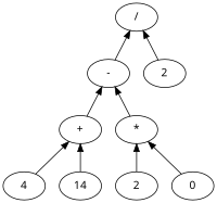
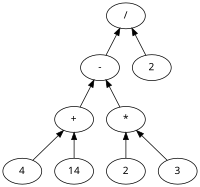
  digraph {
    rankdir=BT
    fontname="Noto Sans"
    node [fontname="Noto Sans"]
    edge [fontname="Noto Sans"]
    n1 [label=4]
    n2 [label="+"]
    n3 [label=14]
    n4 [label="-"]
    n5 [label=2]
    n6 [label="*"]
-   n7 [label=0]
+   n7 [label=3]
    n8 [label="/"]
    n9 [label=2]
    n1 -> n2
    n2 -> n4
    n3 -> n2
    n4 -> n8
    n5 -> n6
    n6 -> n4
    n7 -> n6
    n9 -> n8
  }
